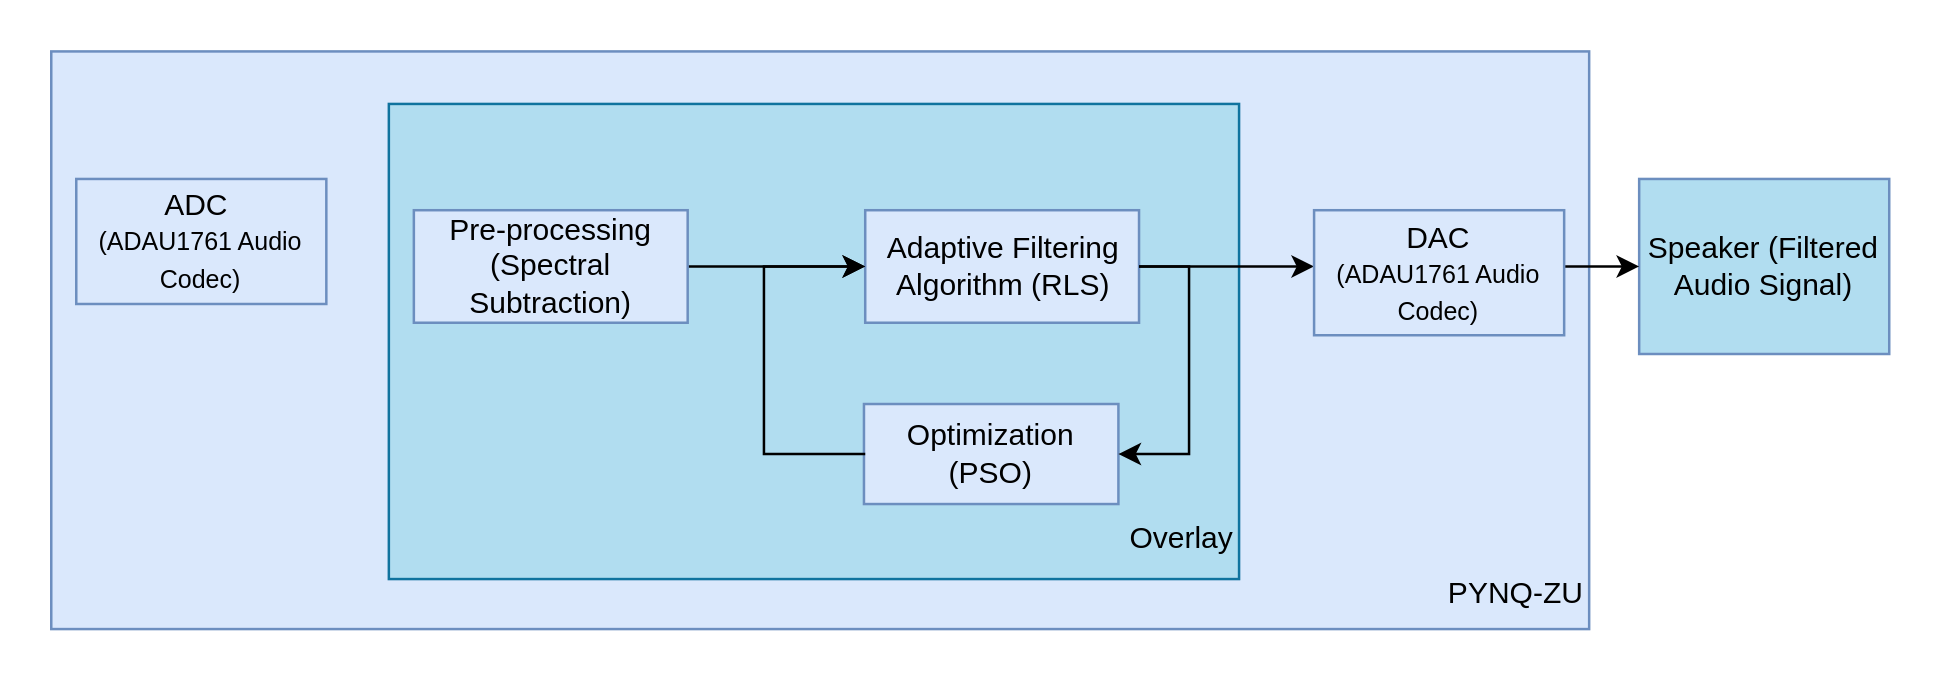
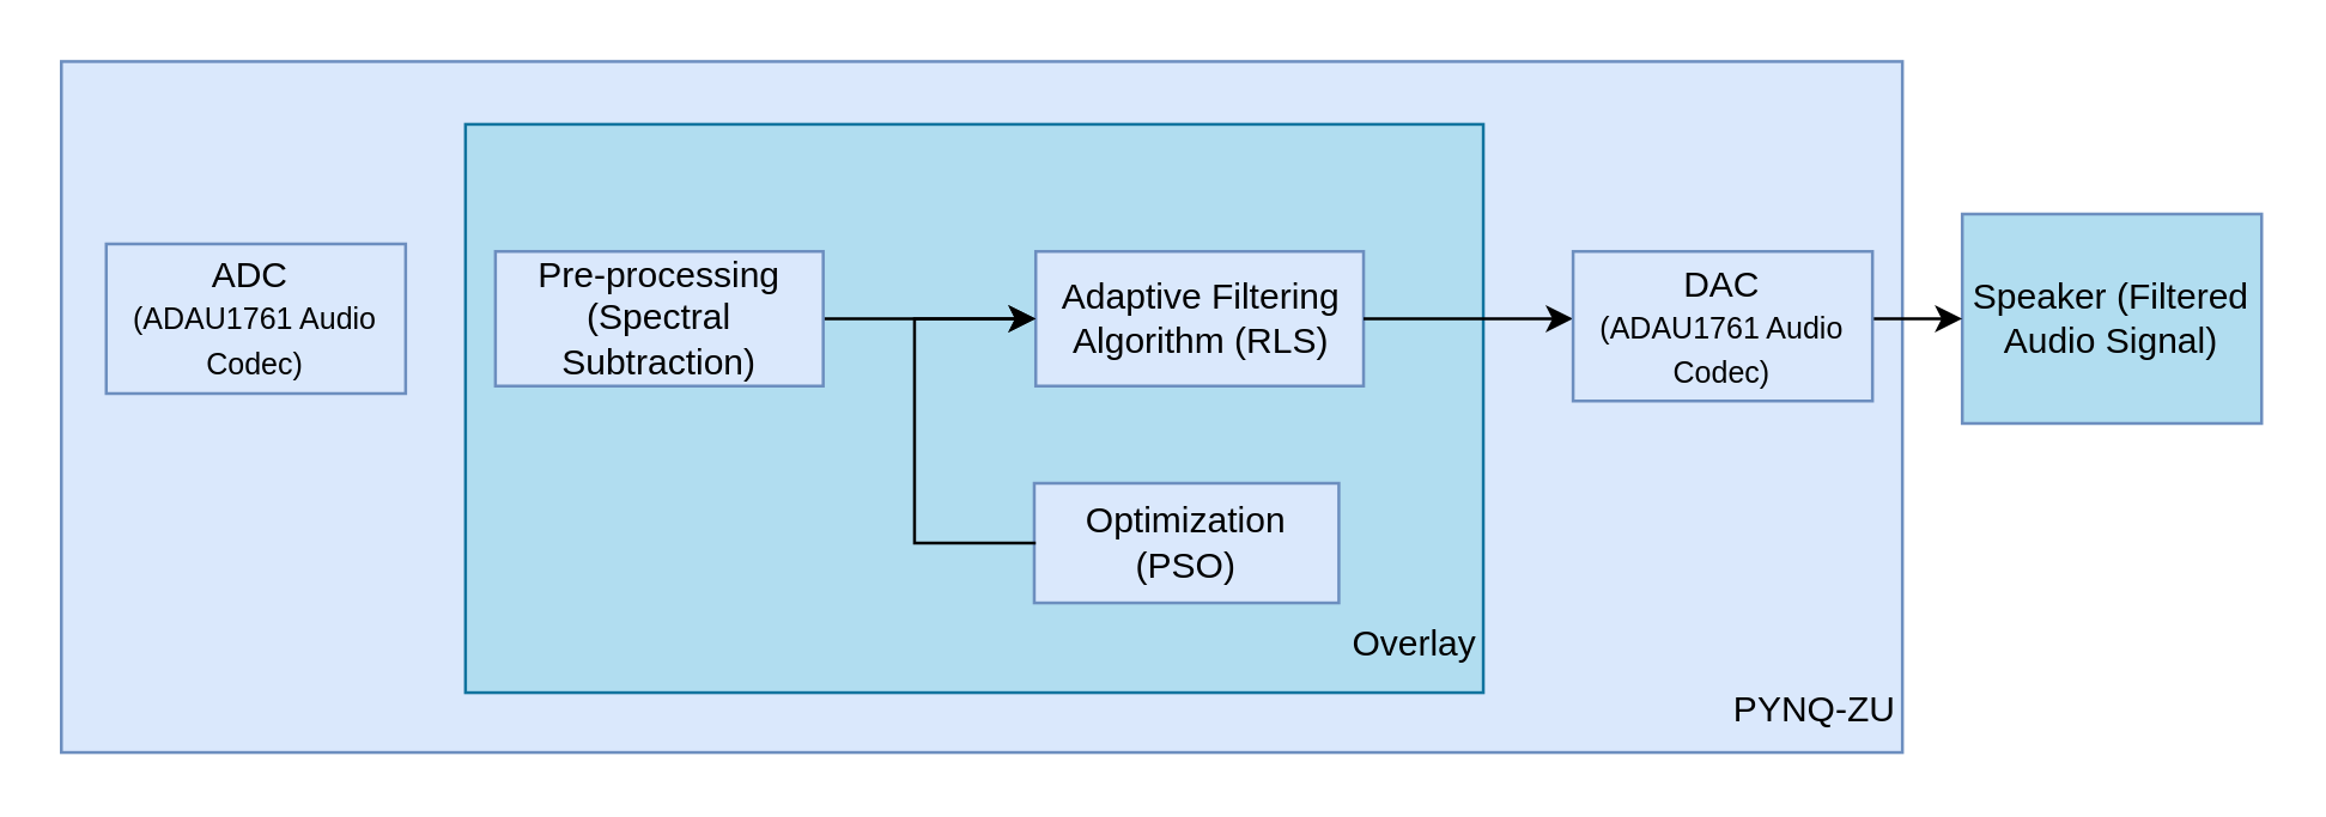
  <mxCell id="0" />
  <mxCell id="1" parent="0" />
  <mxCell id="2" value="&lt;div&gt;&lt;span style=&quot;background-color: initial;&quot;&gt;&lt;br&gt;&lt;/span&gt;&lt;/div&gt;&lt;div&gt;&lt;span style=&quot;background-color: initial;&quot;&gt;&lt;br&gt;&lt;/span&gt;&lt;/div&gt;&lt;div&gt;&lt;span style=&quot;background-color: initial;&quot;&gt;&lt;br&gt;&lt;/span&gt;&lt;/div&gt;&lt;div&gt;&lt;span style=&quot;background-color: initial;&quot;&gt;&lt;br&gt;&lt;/span&gt;&lt;/div&gt;&lt;div&gt;&lt;span style=&quot;background-color: initial;&quot;&gt;&lt;br&gt;&lt;/span&gt;&lt;/div&gt;&lt;div&gt;&lt;span style=&quot;background-color: initial;&quot;&gt;&lt;br&gt;&lt;/span&gt;&lt;/div&gt;&lt;div&gt;&lt;span style=&quot;background-color: initial;&quot;&gt;&lt;br&gt;&lt;/span&gt;&lt;/div&gt;&lt;div&gt;&lt;span style=&quot;background-color: initial;&quot;&gt;&lt;br&gt;&lt;/span&gt;&lt;/div&gt;&lt;div&gt;&lt;span style=&quot;background-color: initial;&quot;&gt;&lt;br&gt;&lt;/span&gt;&lt;/div&gt;&lt;div&gt;&lt;span style=&quot;background-color: initial;&quot;&gt;&lt;br&gt;&lt;/span&gt;&lt;/div&gt;&lt;div&gt;&lt;span style=&quot;background-color: initial;&quot;&gt;&lt;br&gt;&lt;/span&gt;&lt;/div&gt;&lt;div&gt;&lt;span style=&quot;background-color: initial;&quot;&gt;&lt;br&gt;&lt;/span&gt;&lt;/div&gt;&lt;div&gt;&lt;span style=&quot;background-color: initial;&quot;&gt;&lt;br&gt;&lt;/span&gt;&lt;/div&gt;&lt;div&gt;&lt;span style=&quot;background-color: initial;&quot;&gt;&lt;br&gt;&lt;/span&gt;&lt;/div&gt;&lt;div&gt;&lt;span style=&quot;background-color: initial;&quot;&gt;PYNQ-ZU&lt;/span&gt;&lt;/div&gt;" style="rounded=0;whiteSpace=wrap;html=1;fillColor=#dae8fc;strokeColor=#6c8ebf;align=right;" parent="1" vertex="1"><mxGeometry x="20" y="20" width="615" height="231" as="geometry" /></mxCell>
  <mxCell id="3" value="&lt;div&gt;&lt;br&gt;&lt;/div&gt;&lt;div&gt;&lt;br&gt;&lt;/div&gt;&lt;div&gt;&lt;br&gt;&lt;/div&gt;&lt;div&gt;&lt;br&gt;&lt;/div&gt;&lt;div&gt;&lt;br&gt;&lt;/div&gt;&lt;div&gt;&lt;br&gt;&lt;/div&gt;&lt;div&gt;&lt;br&gt;&lt;/div&gt;&lt;div&gt;&lt;br&gt;&lt;/div&gt;&lt;div&gt;&lt;br&gt;&lt;/div&gt;&lt;div&gt;&lt;br&gt;&lt;/div&gt;&lt;div&gt;&lt;br&gt;&lt;/div&gt;&lt;div&gt;&lt;span style=&quot;background-color: initial;&quot;&gt;Overlay&lt;/span&gt;&lt;/div&gt;" style="rounded=0;whiteSpace=wrap;html=1;align=right;fillColor=#b1ddf0;strokeColor=#10739e;" vertex="1" parent="1"><mxGeometry x="155" y="41" width="340" height="190" as="geometry" /></mxCell>
  <mxCell id="4" value="Speaker (Filtered Audio Signal)" style="rounded=0;whiteSpace=wrap;html=1;fillColor=#b1ddf0;strokeColor=#6c8ebf;" parent="1" vertex="1"><mxGeometry x="655" y="71" width="100" height="70" as="geometry" /></mxCell>
  <mxCell id="5" value="Adaptive Filtering Algorithm (RLS)" style="rounded=0;whiteSpace=wrap;html=1;fillColor=#dae8fc;strokeColor=#6c8ebf;" parent="1" vertex="1"><mxGeometry x="345.5" y="83.5" width="109.5" height="45" as="geometry" /></mxCell>
  <mxCell id="6" value="Optimization (PSO)" style="rounded=0;whiteSpace=wrap;html=1;fillColor=#dae8fc;strokeColor=#6c8ebf;" parent="1" vertex="1"><mxGeometry x="345" y="161" width="101.75" height="40" as="geometry" /></mxCell>
  <mxCell id="7" value="" style="endArrow=classic;html=1;rounded=0;entryX=0;entryY=0.5;entryDx=0;entryDy=0;exitX=1;exitY=0.5;exitDx=0;exitDy=0;" parent="1" source="5" edge="1"><mxGeometry width="50" height="50" relative="1" as="geometry"><mxPoint x="385" y="151" as="sourcePoint" /><mxPoint x="525" y="106" as="targetPoint" /></mxGeometry></mxCell>
  <mxCell id="8" style="edgeStyle=orthogonalEdgeStyle;rounded=0;orthogonalLoop=1;jettySize=auto;html=1;exitX=1;exitY=0.5;exitDx=0;exitDy=0;entryX=0;entryY=0.5;entryDx=0;entryDy=0;" parent="1" target="5" edge="1"><mxGeometry relative="1" as="geometry"><Array as="points"><mxPoint x="346" y="106" /><mxPoint x="346" y="106" /></Array><mxPoint x="255" y="106" as="sourcePoint" /></mxGeometry></mxCell>
- <mxCell id="9" value="" style="endArrow=classic;html=1;rounded=0;entryX=1;entryY=0.5;entryDx=0;entryDy=0;exitX=1;exitY=0.5;exitDx=0;exitDy=0;" parent="1" source="5" target="6" edge="1"><mxGeometry width="50" height="50" relative="1" as="geometry"><mxPoint x="475" y="111" as="sourcePoint" /><mxPoint x="435" y="101" as="targetPoint" /><Array as="points"><mxPoint x="475" y="106" /><mxPoint x="475" y="181" /></Array></mxGeometry></mxCell>
  <mxCell id="10" value="" style="endArrow=classic;html=1;rounded=0;exitX=0;exitY=0.5;exitDx=0;exitDy=0;entryX=0;entryY=0.5;entryDx=0;entryDy=0;" parent="1" target="5" edge="1"><mxGeometry width="50" height="50" relative="1" as="geometry"><mxPoint x="345.5" y="181" as="sourcePoint" /><mxPoint x="345" y="111" as="targetPoint" /><Array as="points"><mxPoint x="305" y="181" /><mxPoint x="305" y="106" /></Array></mxGeometry></mxCell>
  <mxCell id="11" value="" style="endArrow=classic;html=1;rounded=0;exitX=1;exitY=0.5;exitDx=0;exitDy=0;entryX=0;entryY=0.5;entryDx=0;entryDy=0;" parent="1" target="4" edge="1"><mxGeometry width="50" height="50" relative="1" as="geometry"><mxPoint x="625" y="106" as="sourcePoint" /><mxPoint x="435" y="111" as="targetPoint" /></mxGeometry></mxCell>
  <mxCell id="12" value="Pre-processing&lt;div&gt;(Spectral Subtraction)&lt;/div&gt;" style="rounded=0;whiteSpace=wrap;html=1;fillColor=#dae8fc;strokeColor=#6c8ebf;" parent="1" vertex="1"><mxGeometry x="165" y="83.5" width="109.5" height="45" as="geometry" /></mxCell>
- <mxCell id="13" value="ADC&amp;nbsp;&lt;div&gt;&lt;font style=&quot;font-size: 10px;&quot;&gt;(ADAU1761 Audio Codec)&lt;/font&gt;&lt;/div&gt;" style="rounded=0;whiteSpace=wrap;html=1;fillColor=#dae8fc;strokeColor=#6c8ebf;" parent="1" vertex="1"><mxGeometry x="30" y="71" width="100" height="50" as="geometry" /></mxCell>
+ <mxCell id="13" value="ADC&amp;nbsp;&lt;div&gt;&lt;font style=&quot;font-size: 10px;&quot;&gt;(ADAU1761 Audio Codec)&lt;/font&gt;&lt;/div&gt;" style="rounded=0;whiteSpace=wrap;html=1;fillColor=#dae8fc;strokeColor=#6c8ebf;" parent="1" vertex="1"><mxGeometry x="35" y="81" width="100" height="50" as="geometry" /></mxCell>
  <mxCell id="14" value="&lt;div&gt;&lt;font style=&quot;&quot;&gt;DAC&lt;/font&gt;&lt;/div&gt;&lt;div&gt;&lt;font style=&quot;font-size: 10px;&quot;&gt;(ADAU1761 Audio Codec)&lt;/font&gt;&lt;/div&gt;" style="rounded=0;whiteSpace=wrap;html=1;fillColor=#dae8fc;strokeColor=#6c8ebf;" vertex="1" parent="1"><mxGeometry x="525" y="83.5" width="100" height="50" as="geometry" /></mxCell>
